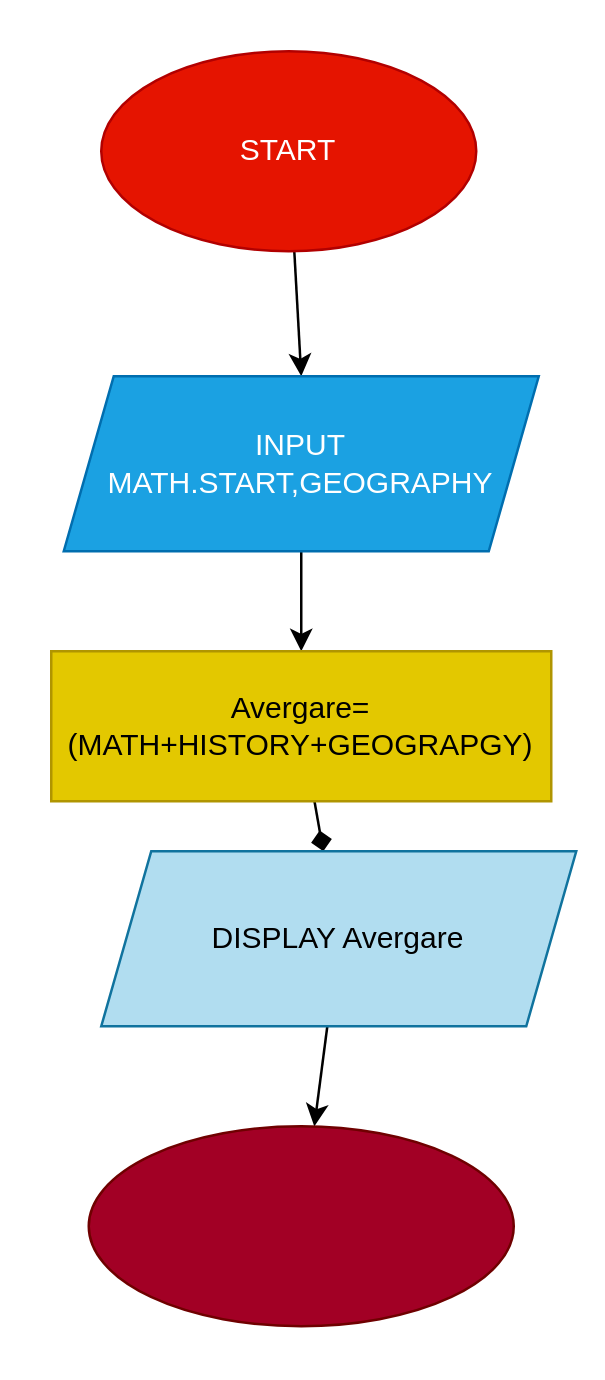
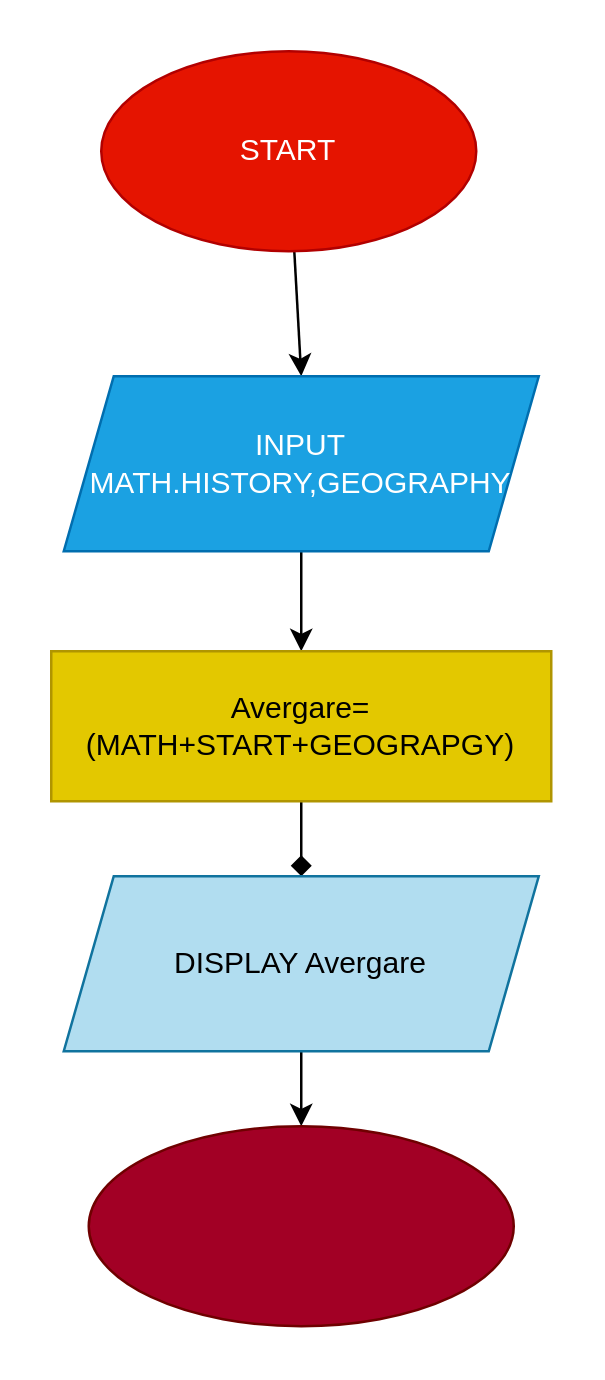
  <mxCell id="0" />
  <mxCell id="1" parent="0" />
  <mxCell id="2" style="edgeStyle=none;html=1;" edge="1" parent="1" source="3"><mxGeometry relative="1" as="geometry"><mxPoint x="120" y="150" as="targetPoint" /></mxGeometry></mxCell>
  <mxCell id="3" value="START" style="ellipse;whiteSpace=wrap;html=1;fillColor=#e51400;fontColor=#ffffff;strokeColor=#B20000;" vertex="1" parent="1"><mxGeometry x="40" y="20" width="150" height="80" as="geometry" /></mxCell>
  <mxCell id="4" style="edgeStyle=none;html=1;" edge="1" parent="1" source="5"><mxGeometry relative="1" as="geometry"><mxPoint x="120" y="260" as="targetPoint" /></mxGeometry></mxCell>
- <mxCell id="5" value="INPUT MATH.START,GEOGRAPHY" style="shape=parallelogram;perimeter=parallelogramPerimeter;whiteSpace=wrap;html=1;fixedSize=1;fillColor=#1ba1e2;fontColor=#ffffff;strokeColor=#006EAF;" vertex="1" parent="1"><mxGeometry x="25" y="150" width="190" height="70" as="geometry" /></mxCell>
+ <mxCell id="5" value="INPUT MATH.HISTORY,GEOGRAPHY" style="shape=parallelogram;perimeter=parallelogramPerimeter;whiteSpace=wrap;html=1;fixedSize=1;fillColor=#1ba1e2;fontColor=#ffffff;strokeColor=#006EAF;" vertex="1" parent="1"><mxGeometry x="25" y="150" width="190" height="70" as="geometry" /></mxCell>
  <mxCell id="6" style="edgeStyle=none;html=1;endArrow=diamond;" edge="1" parent="1" source="7" target="9"><mxGeometry relative="1" as="geometry"><mxPoint x="120" y="360" as="targetPoint" /></mxGeometry></mxCell>
- <mxCell id="7" value="Avergare=(MATH+HISTORY+GEOGRAPGY)" style="rounded=0;whiteSpace=wrap;html=1;fillColor=#e3c800;fontColor=#000000;strokeColor=#B09500;" vertex="1" parent="1"><mxGeometry x="20" y="260" width="200" height="60" as="geometry" /></mxCell>
+ <mxCell id="7" value="Avergare=(MATH+START+GEOGRAPGY)" style="rounded=0;whiteSpace=wrap;html=1;fillColor=#e3c800;fontColor=#000000;strokeColor=#B09500;" vertex="1" parent="1"><mxGeometry x="20" y="260" width="200" height="60" as="geometry" /></mxCell>
  <mxCell id="8" style="edgeStyle=none;html=1;" edge="1" parent="1" source="9" target="10"><mxGeometry relative="1" as="geometry"><mxPoint x="120" y="460" as="targetPoint" /></mxGeometry></mxCell>
- <mxCell id="9" value="DISPLAY Avergare" style="shape=parallelogram;perimeter=parallelogramPerimeter;whiteSpace=wrap;html=1;fixedSize=1;fillColor=#b1ddf0;strokeColor=#10739e;" vertex="1" parent="1"><mxGeometry x="40" y="340" width="190" height="70" as="geometry" /></mxCell>
+ <mxCell id="9" value="DISPLAY Avergare" style="shape=parallelogram;perimeter=parallelogramPerimeter;whiteSpace=wrap;html=1;fixedSize=1;fillColor=#b1ddf0;strokeColor=#10739e;" vertex="1" parent="1"><mxGeometry x="25" y="350" width="190" height="70" as="geometry" /></mxCell>
  <mxCell id="10" value="" style="ellipse;whiteSpace=wrap;html=1;fillColor=#a20025;fontColor=#ffffff;strokeColor=#6F0000;" vertex="1" parent="1"><mxGeometry x="35" y="450" width="170" height="80" as="geometry" /></mxCell>
